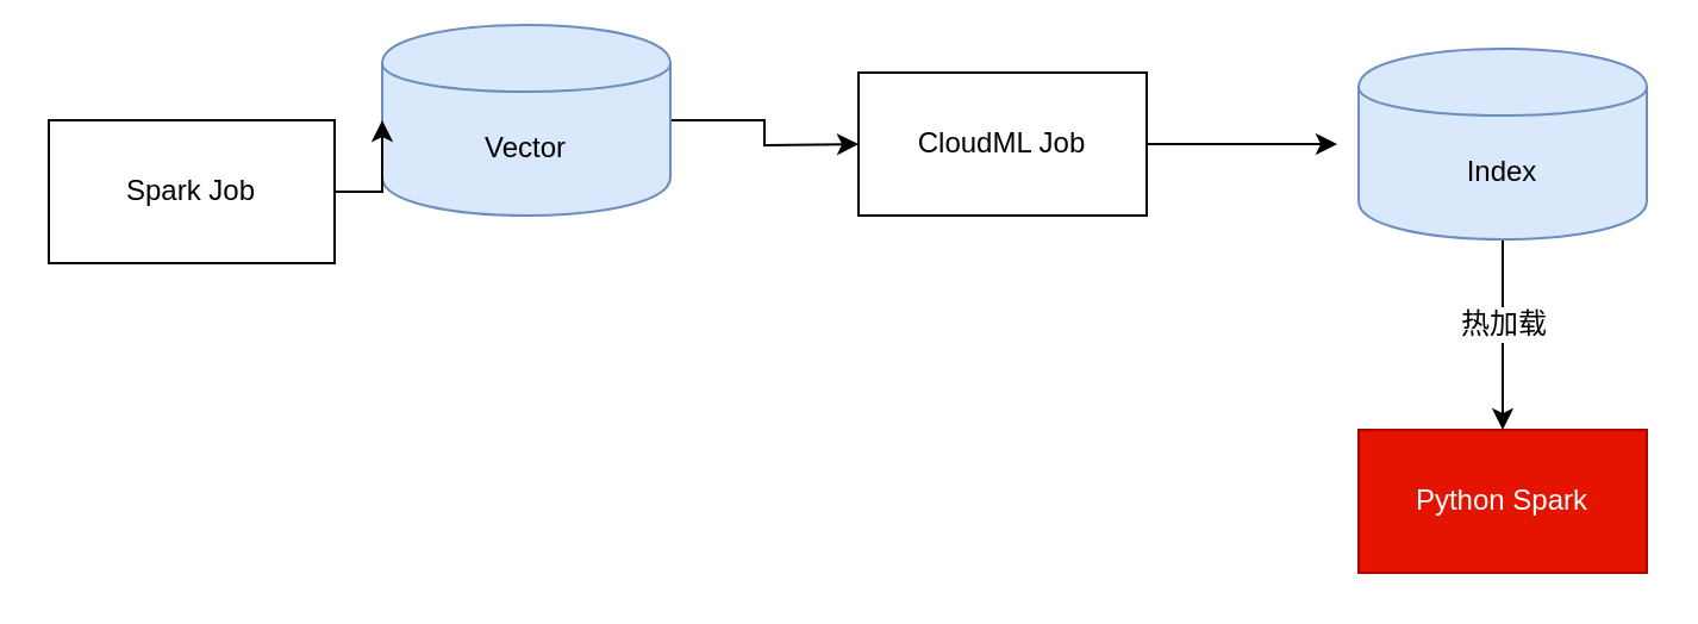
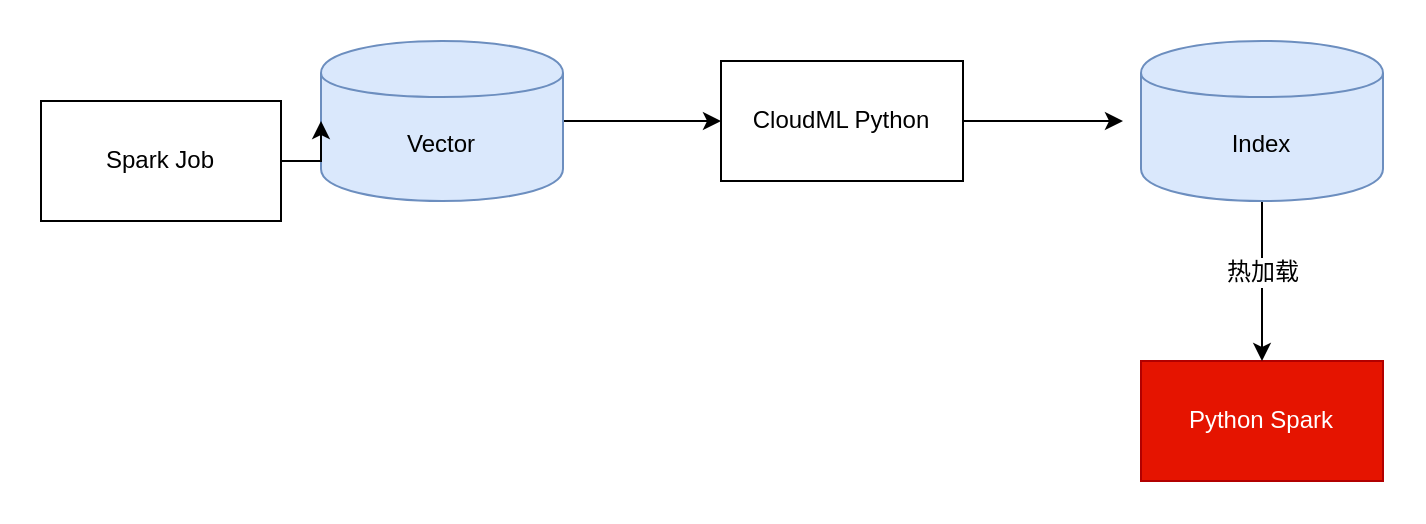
  <mxCell id="0" />
  <mxCell id="1" parent="0" />
  <mxCell id="2" value="" style="edgeStyle=orthogonalEdgeStyle;rounded=0;orthogonalLoop=1;jettySize=auto;html=1;" parent="1" source="3" edge="1"><mxGeometry relative="1" as="geometry"><mxPoint x="360" y="60" as="targetPoint" /></mxGeometry></mxCell>
- <mxCell id="3" value="Vector" style="shape=cylinder;whiteSpace=wrap;html=1;boundedLbl=1;backgroundOutline=1;fillColor=#dae8fc;strokeColor=#6c8ebf;" parent="1" vertex="1"><mxGeometry x="160" y="10" width="121" height="80" as="geometry" /></mxCell>
+ <mxCell id="3" value="Vector" style="shape=cylinder;whiteSpace=wrap;html=1;boundedLbl=1;backgroundOutline=1;fillColor=#dae8fc;strokeColor=#6c8ebf;" parent="1" vertex="1"><mxGeometry x="160" y="20" width="121" height="80" as="geometry" /></mxCell>
  <mxCell id="4" value="" style="edgeStyle=orthogonalEdgeStyle;rounded=0;orthogonalLoop=1;jettySize=auto;html=1;" parent="1" source="5" edge="1"><mxGeometry relative="1" as="geometry"><mxPoint x="561" y="60" as="targetPoint" /></mxGeometry></mxCell>
- <mxCell id="5" value="CloudML Job" style="rounded=0;whiteSpace=wrap;html=1;" parent="1" vertex="1"><mxGeometry x="360" y="30" width="121" height="60" as="geometry" /></mxCell>
+ <mxCell id="5" value="CloudML Python" style="rounded=0;whiteSpace=wrap;html=1;" parent="1" vertex="1"><mxGeometry x="360" y="30" width="121" height="60" as="geometry" /></mxCell>
  <mxCell id="6" value="Python Spark" style="rounded=0;whiteSpace=wrap;html=1;fillColor=#e51400;strokeColor=#B20000;fontColor=#ffffff;" parent="1" vertex="1"><mxGeometry x="570" y="180" width="121" height="60" as="geometry" /></mxCell>
  <mxCell id="7" style="edgeStyle=orthogonalEdgeStyle;rounded=0;orthogonalLoop=1;jettySize=auto;html=1;exitX=1;exitY=0.5;exitDx=0;exitDy=0;entryX=0;entryY=0.5;entryDx=0;entryDy=0;" parent="1" source="8" target="3" edge="1"><mxGeometry relative="1" as="geometry" /></mxCell>
  <mxCell id="8" value="Spark Job" style="rounded=0;whiteSpace=wrap;html=1;" parent="1" vertex="1"><mxGeometry x="20" y="50" width="120" height="60" as="geometry" /></mxCell>
  <mxCell id="9" value="" style="edgeStyle=orthogonalEdgeStyle;rounded=0;orthogonalLoop=1;jettySize=auto;html=1;" parent="1" source="11" edge="1"><mxGeometry relative="1" as="geometry"><mxPoint x="630.5" y="180" as="targetPoint" /></mxGeometry></mxCell>
  <mxCell id="10" value="热加载" style="text;html=1;align=center;verticalAlign=middle;resizable=0;points=[];labelBackgroundColor=#ffffff;" parent="9" vertex="1" connectable="0"><mxGeometry x="-0.125" relative="1" as="geometry"><mxPoint as="offset" /></mxGeometry></mxCell>
  <mxCell id="11" value="Index" style="shape=cylinder;whiteSpace=wrap;html=1;boundedLbl=1;backgroundOutline=1;fillColor=#dae8fc;strokeColor=#6c8ebf;" parent="1" vertex="1"><mxGeometry x="570" y="20" width="121" height="80" as="geometry" /></mxCell>
